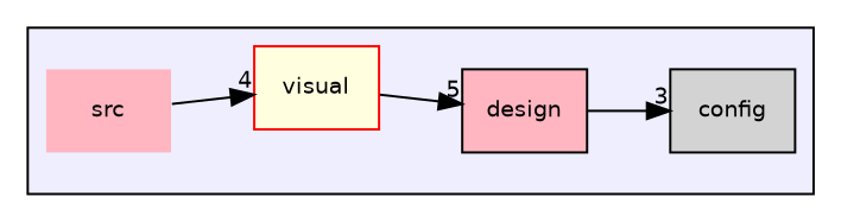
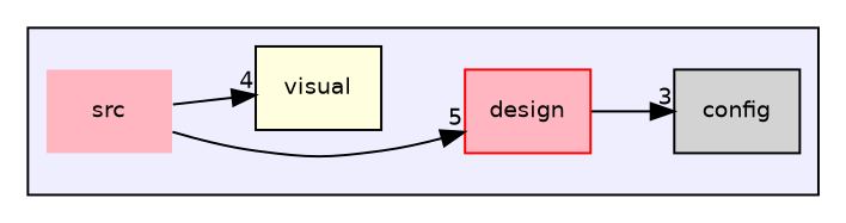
  digraph {
    compound=true
    rankdir=LR
    node [fillcolor=lightpink fontname=Helvetica fontsize=10 shape=box style=filled color=red]
    edge [labeldistance=1.5 labelfontname=Helvetica labelfontsize=10]
    n1 [label=src shape=plaintext color=""]
    n2 [color=black fillcolor=lightgrey label=config]
-   n3 [color=black label=design]
-   n4 [fillcolor=lightyellow label=visual]
+   n3 [label=design]
+   n4 [color=black fillcolor=lightyellow label=visual]
    subgraph cluster_1 {
      bgcolor="#eeeeff"
      pencolor=black
      n1
      n2
      n3
      n4
    }
-   n4 -> n3 [headlabel=5]
+   n1 -> n3 [headlabel=5]
    n1 -> n4 [headlabel=4]
    n3 -> n2 [headlabel=3]
  }
